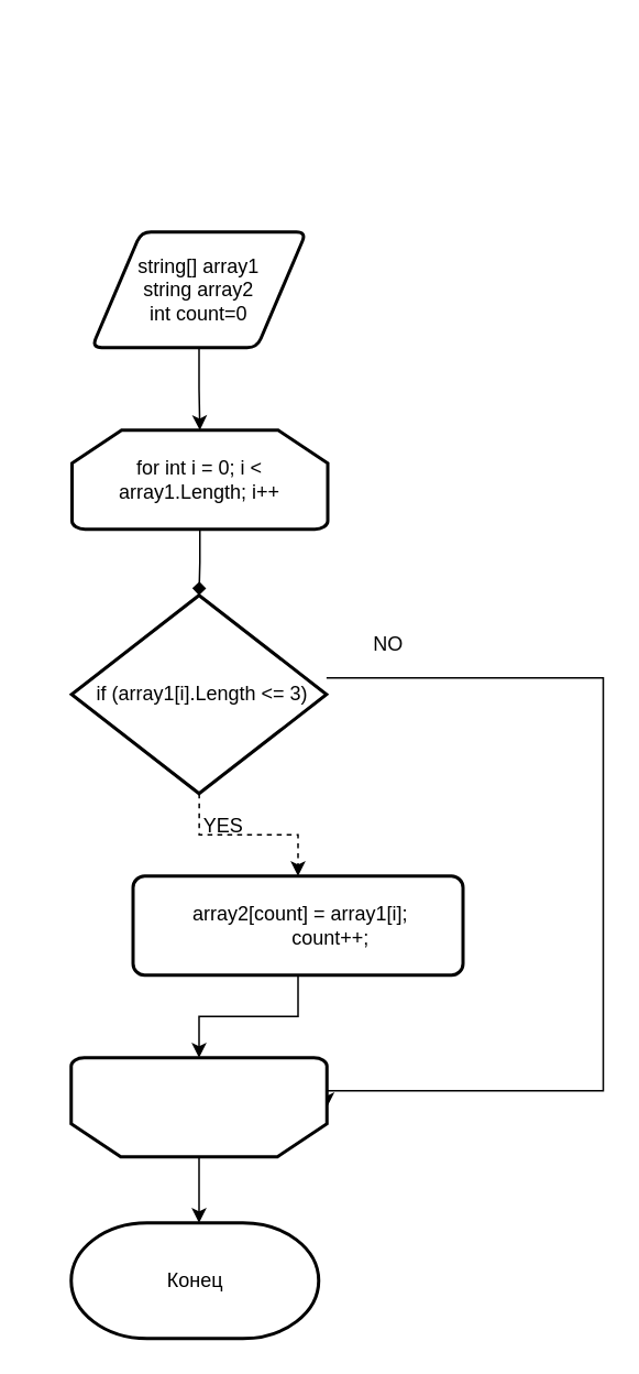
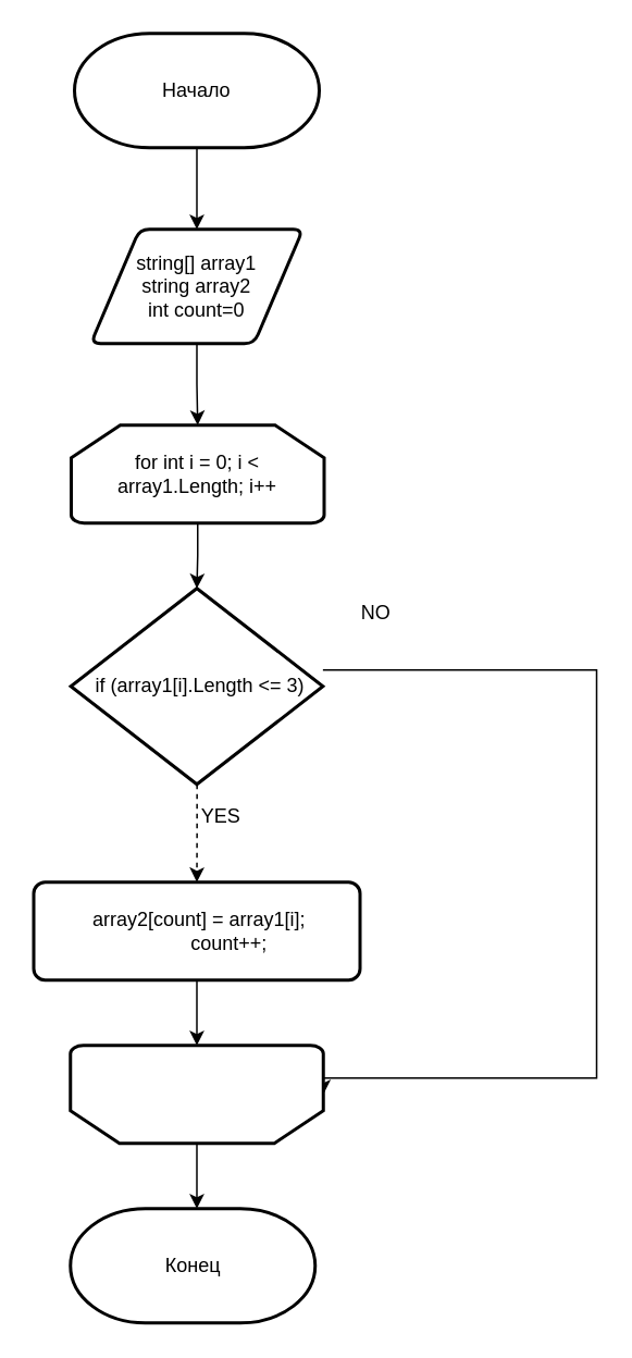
  <mxCell id="0" />
  <mxCell id="1" parent="0" />
+ <mxCell id="2" style="edgeStyle=orthogonalEdgeStyle;rounded=0;orthogonalLoop=1;jettySize=auto;html=1;entryX=0.5;entryY=0;entryDx=0;entryDy=0;" edge="1" parent="1" source="3" target="6"><mxGeometry relative="1" as="geometry" /></mxCell>
+ <mxCell id="3" value="Начало" style="strokeWidth=2;html=1;shape=mxgraph.flowchart.terminator;whiteSpace=wrap;" vertex="1" parent="1"><mxGeometry x="45" y="20" width="150" height="70" as="geometry" /></mxCell>
  <mxCell id="4" value="Конец" style="strokeWidth=2;html=1;shape=mxgraph.flowchart.terminator;whiteSpace=wrap;" vertex="1" parent="1"><mxGeometry x="42.5" y="740" width="150" height="70" as="geometry" /></mxCell>
  <mxCell id="5" style="edgeStyle=orthogonalEdgeStyle;rounded=0;orthogonalLoop=1;jettySize=auto;html=1;" edge="1" parent="1" source="6" target="8"><mxGeometry relative="1" as="geometry" /></mxCell>
  <mxCell id="6" value="string[] array1&lt;br&gt;string array2&lt;br&gt;int count=0" style="shape=parallelogram;html=1;strokeWidth=2;perimeter=parallelogramPerimeter;whiteSpace=wrap;rounded=1;arcSize=12;size=0.23;" vertex="1" parent="1"><mxGeometry x="55" y="140" width="130" height="70" as="geometry" /></mxCell>
- <mxCell id="7" style="edgeStyle=orthogonalEdgeStyle;rounded=0;orthogonalLoop=1;jettySize=auto;html=1;entryX=0.5;entryY=0;entryDx=0;entryDy=0;entryPerimeter=0;endArrow=diamond;" edge="1" parent="1" source="8" target="11"><mxGeometry relative="1" as="geometry" /></mxCell>
+ <mxCell id="7" style="edgeStyle=orthogonalEdgeStyle;rounded=0;orthogonalLoop=1;jettySize=auto;html=1;entryX=0.5;entryY=0;entryDx=0;entryDy=0;entryPerimeter=0;" edge="1" parent="1" source="8" target="11"><mxGeometry relative="1" as="geometry" /></mxCell>
  <mxCell id="8" value="for&amp;nbsp;int i = 0; i &amp;lt; array1.Length; i++" style="strokeWidth=2;html=1;shape=mxgraph.flowchart.loop_limit;whiteSpace=wrap;" vertex="1" parent="1"><mxGeometry x="43" y="260" width="155" height="60" as="geometry" /></mxCell>
  <mxCell id="9" style="edgeStyle=orthogonalEdgeStyle;rounded=0;orthogonalLoop=1;jettySize=auto;html=1;dashed=1;" edge="1" parent="1" source="11" target="13"><mxGeometry relative="1" as="geometry" /></mxCell>
  <mxCell id="10" style="edgeStyle=orthogonalEdgeStyle;rounded=0;orthogonalLoop=1;jettySize=auto;html=1;entryX=0;entryY=0.5;entryDx=0;entryDy=0;entryPerimeter=0;" edge="1" parent="1" source="11" target="15"><mxGeometry relative="1" as="geometry"><mxPoint x="365" y="420" as="targetPoint" /><Array as="points"><mxPoint x="365" y="410" /><mxPoint x="365" y="660" /></Array></mxGeometry></mxCell>
  <mxCell id="11" value="&amp;nbsp;if (array1[i].Length &amp;lt;= 3)" style="strokeWidth=2;html=1;shape=mxgraph.flowchart.decision;whiteSpace=wrap;" vertex="1" parent="1"><mxGeometry x="42.75" y="360" width="154.5" height="120" as="geometry" /></mxCell>
  <mxCell id="12" style="edgeStyle=orthogonalEdgeStyle;rounded=0;orthogonalLoop=1;jettySize=auto;html=1;entryX=0.5;entryY=1;entryDx=0;entryDy=0;entryPerimeter=0;" edge="1" parent="1" source="13" target="15"><mxGeometry relative="1" as="geometry" /></mxCell>
- <mxCell id="13" value="&lt;div&gt;&amp;nbsp;array2[count] = array1[i];&lt;/div&gt;&lt;div&gt;&amp;nbsp; &amp;nbsp; &amp;nbsp; &amp;nbsp; &amp;nbsp; &amp;nbsp; count++;&lt;/div&gt;" style="rounded=1;whiteSpace=wrap;html=1;absoluteArcSize=1;arcSize=14;strokeWidth=2;" vertex="1" parent="1"><mxGeometry x="80" y="530" width="200" height="60" as="geometry" /></mxCell>
+ <mxCell id="13" value="&lt;div&gt;&amp;nbsp;array2[count] = array1[i];&lt;/div&gt;&lt;div&gt;&amp;nbsp; &amp;nbsp; &amp;nbsp; &amp;nbsp; &amp;nbsp; &amp;nbsp; count++;&lt;/div&gt;" style="rounded=1;whiteSpace=wrap;html=1;absoluteArcSize=1;arcSize=14;strokeWidth=2;" vertex="1" parent="1"><mxGeometry x="20" y="540" width="200" height="60" as="geometry" /></mxCell>
  <mxCell id="14" style="edgeStyle=orthogonalEdgeStyle;rounded=0;orthogonalLoop=1;jettySize=auto;html=1;" edge="1" parent="1" source="15"><mxGeometry relative="1" as="geometry"><mxPoint x="120" y="740" as="targetPoint" /></mxGeometry></mxCell>
  <mxCell id="15" value="" style="strokeWidth=2;html=1;shape=mxgraph.flowchart.loop_limit;whiteSpace=wrap;rotation=-180;" vertex="1" parent="1"><mxGeometry x="42.5" y="640" width="155" height="60" as="geometry" /></mxCell>
  <mxCell id="16" value="YES" style="text;html=1;strokeColor=none;fillColor=none;align=center;verticalAlign=middle;whiteSpace=wrap;rounded=0;" vertex="1" parent="1"><mxGeometry x="115" y="490" width="40" height="20" as="geometry" /></mxCell>
- <mxCell id="17" value="NO" style="text;html=1;strokeColor=none;fillColor=none;align=center;verticalAlign=middle;whiteSpace=wrap;rounded=0;" vertex="1" parent="1"><mxGeometry x="215" y="380" width="40" height="20" as="geometry" /></mxCell>
+ <mxCell id="17" value="NO" style="text;html=1;strokeColor=none;fillColor=none;align=center;verticalAlign=middle;whiteSpace=wrap;rounded=0;" vertex="1" parent="1"><mxGeometry x="210" y="365" width="40" height="20" as="geometry" /></mxCell>
